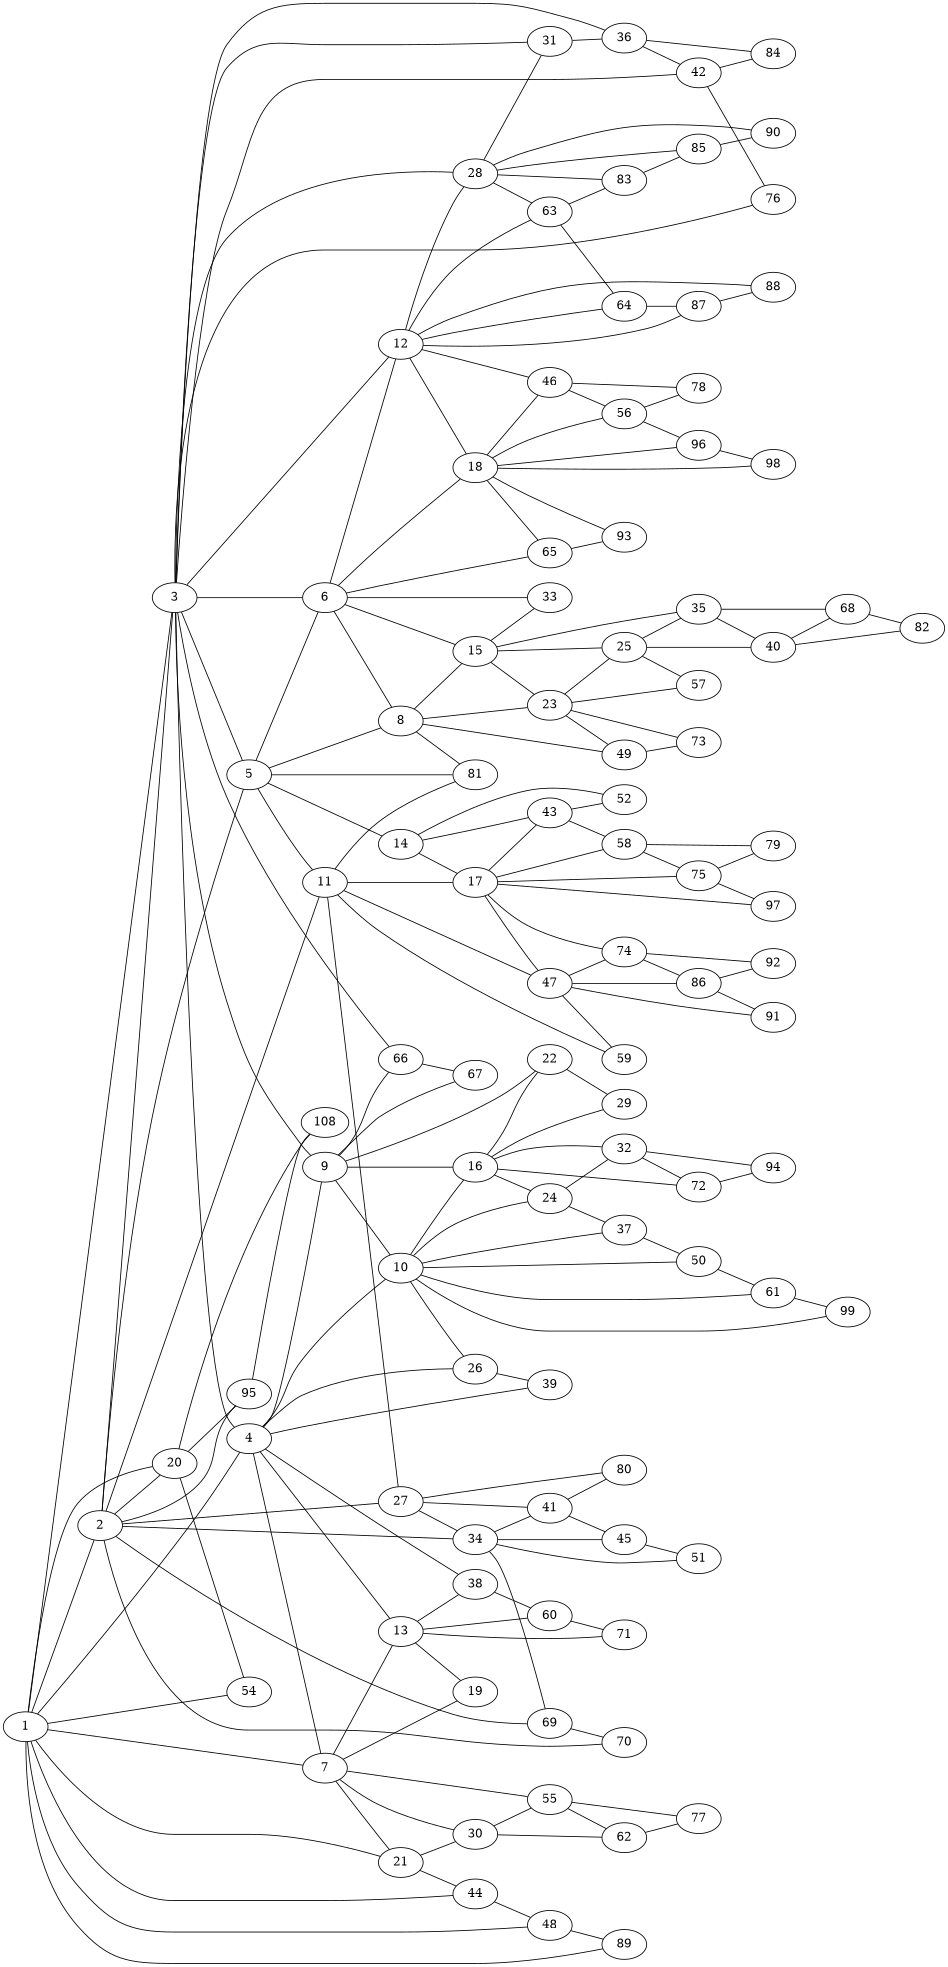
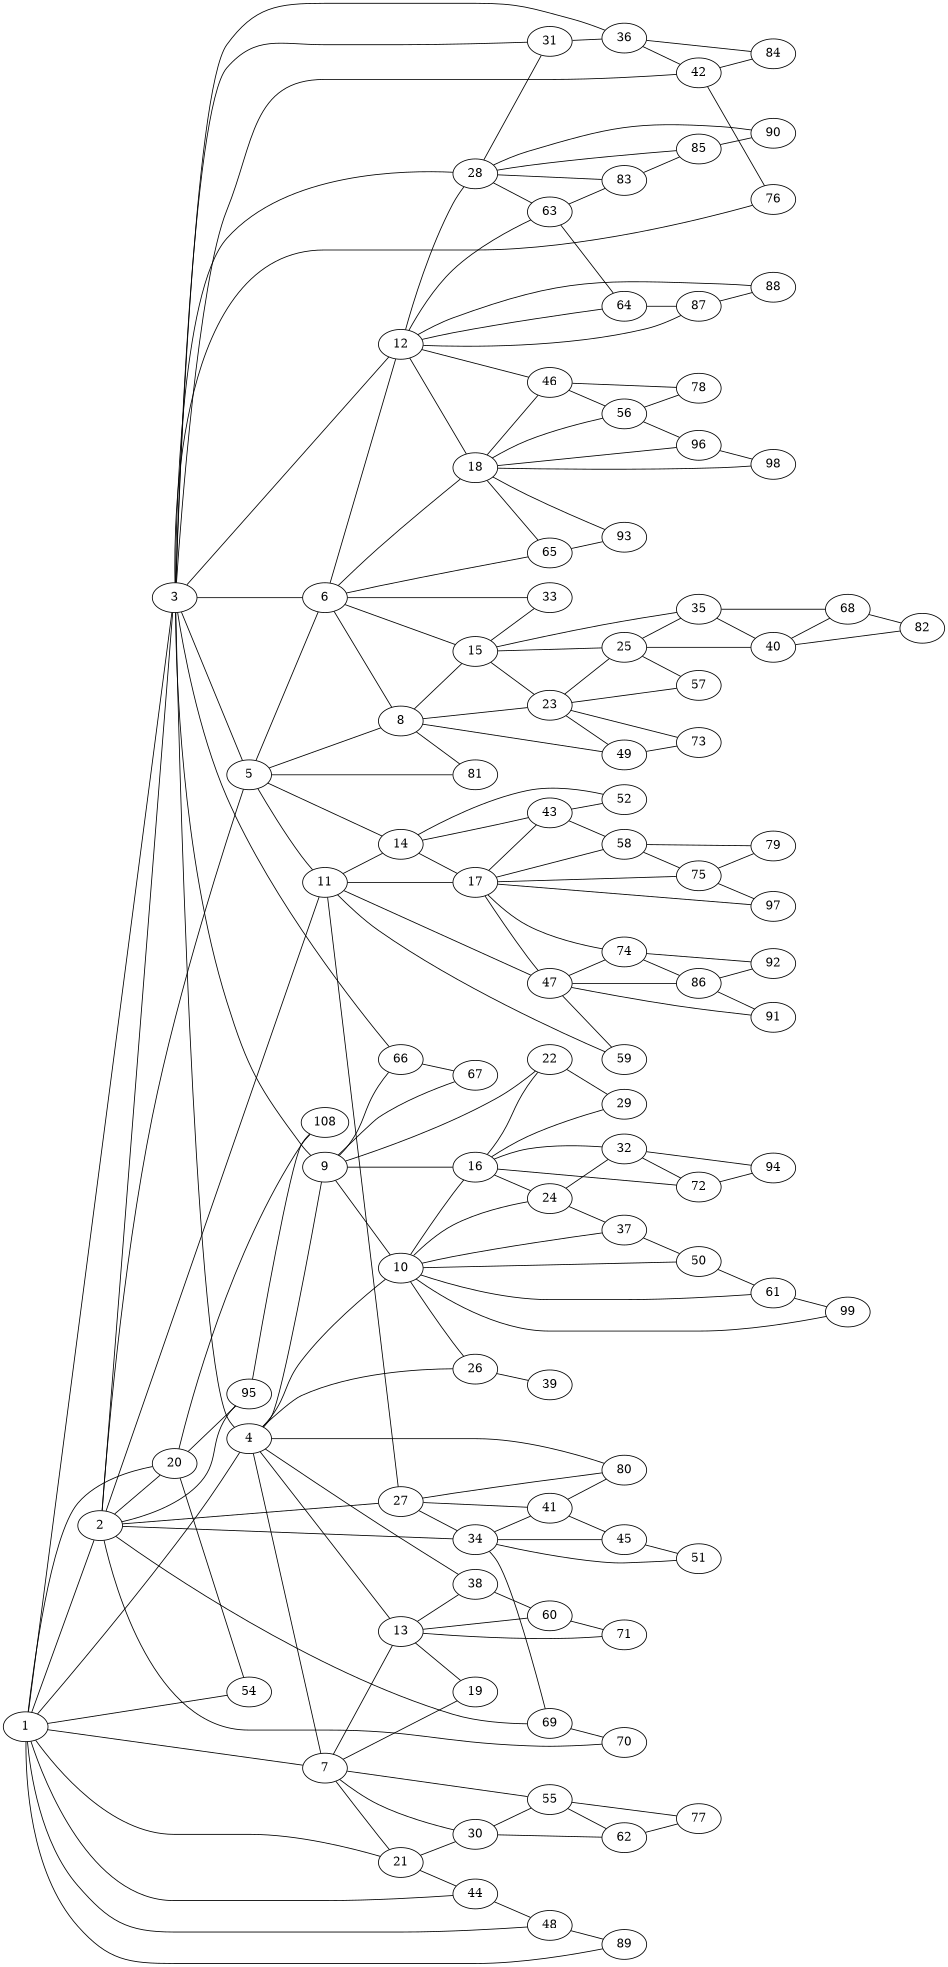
  graph {
    rankdir=LR
    1
    2
    3
    4
    7
    20
    21
    44
    48
    54
    89
    5
    11
    27
    34
    69
    70
    95
    6
    9
    12
    28
    31
    36
    42
    66
    76
    10
    13
    26
    38
    39
    19
    30
    55
    n36 [label=108]
    8
    14
    81
    17
    47
    59
    41
    80
    45
    51
    15
    18
    33
    65
    16
    22
    67
    46
    63
    64
    87
    88
    83
    85
    90
    84
    24
    37
    50
    61
    99
    60
    71
    23
    49
    43
    52
    25
    35
    56
    93
    96
    98
    62
    77
    57
    73
    29
    32
    72
    58
    74
    75
    97
    86
    91
    78
    40
    68
    94
    79
    92
    82
    1 -- 2
    1 -- 3
    1 -- 4
    1 -- 7
    1 -- 20
    1 -- 21
    1 -- 44
    1 -- 48
    1 -- 54
    1 -- 89
    2 -- 3
    2 -- 20
    2 -- 5
    2 -- 11
    2 -- 27
    2 -- 34
    2 -- 69
    2 -- 70
    2 -- 95
    3 -- 4
    3 -- 5
    3 -- 6
    3 -- 9
    3 -- 12
    3 -- 28
    3 -- 31
    3 -- 36
    3 -- 42
    3 -- 66
    3 -- 76
    4 -- 7
    4 -- 9
    4 -- 10
    4 -- 13
    4 -- 26
    4 -- 38
-   4 -- 39
+   4 -- 80
    7 -- 21
    7 -- 13
    7 -- 19
    7 -- 30
    7 -- 55
    20 -- 54
    20 -- 95
    20 -- n36
    21 -- 44
    21 -- 30
    44 -- 48
    48 -- 89
    5 -- 11
    5 -- 6
    5 -- 8
    5 -- 14
    5 -- 81
    11 -- 27
-   11 -- 81
+   11 -- 14
    11 -- 17
    11 -- 47
    11 -- 59
    27 -- 34
    27 -- 41
    27 -- 80
    34 -- 69
    34 -- 41
    34 -- 45
    34 -- 51
    69 -- 70
    95 -- n36
    6 -- 12
    6 -- 8
    6 -- 15
    6 -- 18
    6 -- 33
    6 -- 65
    9 -- 66
    9 -- 10
    9 -- 16
    9 -- 22
    9 -- 67
    12 -- 28
    12 -- 18
    12 -- 46
    12 -- 63
    12 -- 64
    12 -- 87
    12 -- 88
    28 -- 31
    28 -- 63
    28 -- 83
    28 -- 85
    28 -- 90
    31 -- 36
    36 -- 42
    36 -- 84
    42 -- 76
    42 -- 84
    66 -- 67
    10 -- 26
    10 -- 16
    10 -- 24
    10 -- 37
    10 -- 50
    10 -- 61
    10 -- 99
    13 -- 38
    13 -- 19
    13 -- 60
    13 -- 71
    26 -- 39
    38 -- 60
    30 -- 55
    30 -- 62
    55 -- 62
    55 -- 77
    8 -- 81
    8 -- 15
    8 -- 23
    8 -- 49
    14 -- 17
    14 -- 43
    14 -- 52
    17 -- 47
    17 -- 43
    17 -- 58
    17 -- 74
    17 -- 75
    17 -- 97
    47 -- 59
    47 -- 74
    47 -- 86
    47 -- 91
    41 -- 80
    41 -- 45
    45 -- 51
    15 -- 33
    15 -- 23
    15 -- 25
    15 -- 35
    18 -- 65
    18 -- 46
    18 -- 56
    18 -- 93
    18 -- 96
    18 -- 98
    65 -- 93
    16 -- 22
    16 -- 24
    16 -- 29
    16 -- 32
    16 -- 72
    22 -- 29
    46 -- 56
    46 -- 78
    63 -- 64
    63 -- 83
    64 -- 87
    87 -- 88
    83 -- 85
    85 -- 90
    24 -- 37
    24 -- 32
    37 -- 50
    50 -- 61
    61 -- 99
    60 -- 71
    23 -- 49
    23 -- 25
    23 -- 57
    23 -- 73
    49 -- 73
    43 -- 52
    43 -- 58
    25 -- 35
    25 -- 57
    25 -- 40
    35 -- 40
    35 -- 68
    56 -- 96
    56 -- 78
    96 -- 98
    62 -- 77
    32 -- 72
    32 -- 94
    72 -- 94
    58 -- 75
    58 -- 79
    74 -- 86
    74 -- 92
    75 -- 97
    75 -- 79
    86 -- 91
    86 -- 92
    40 -- 68
    40 -- 82
    68 -- 82
  }
